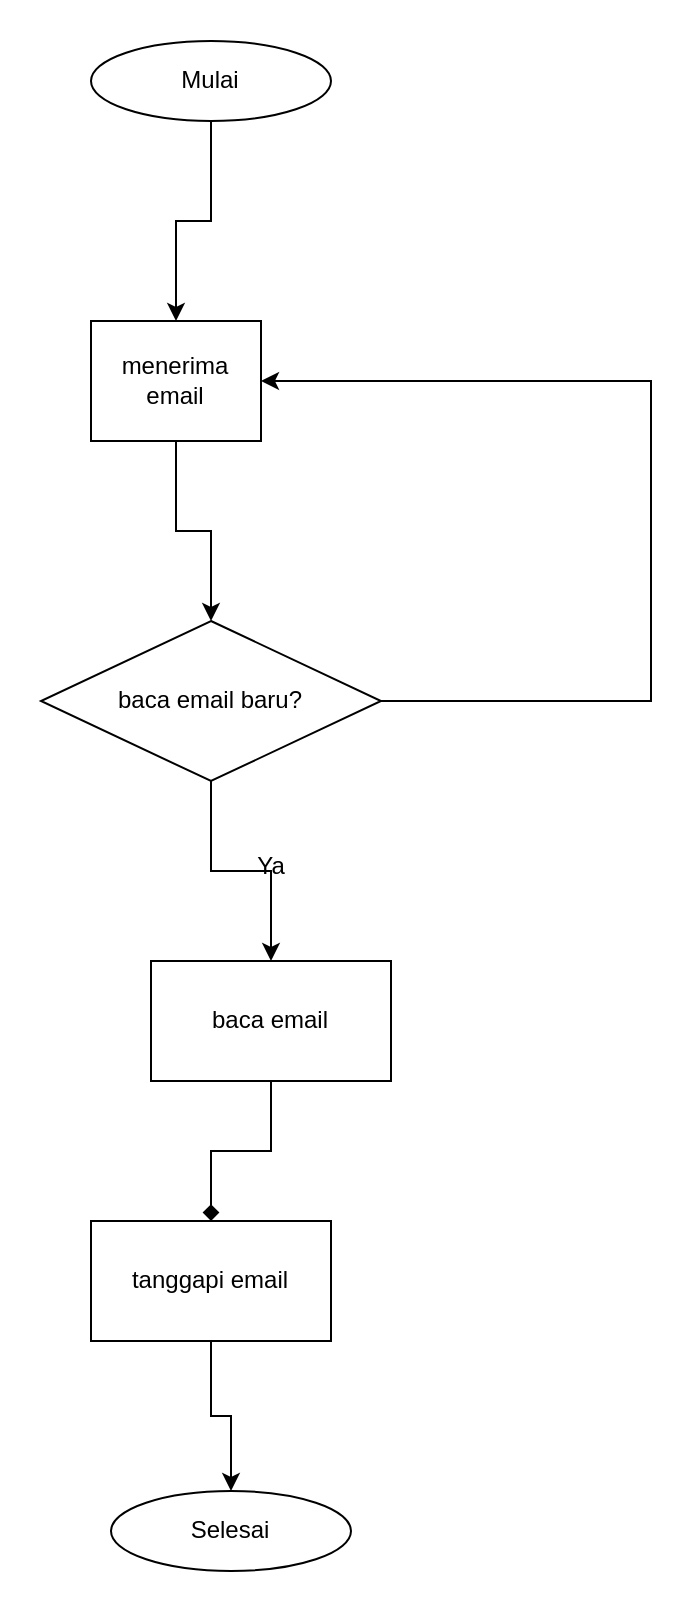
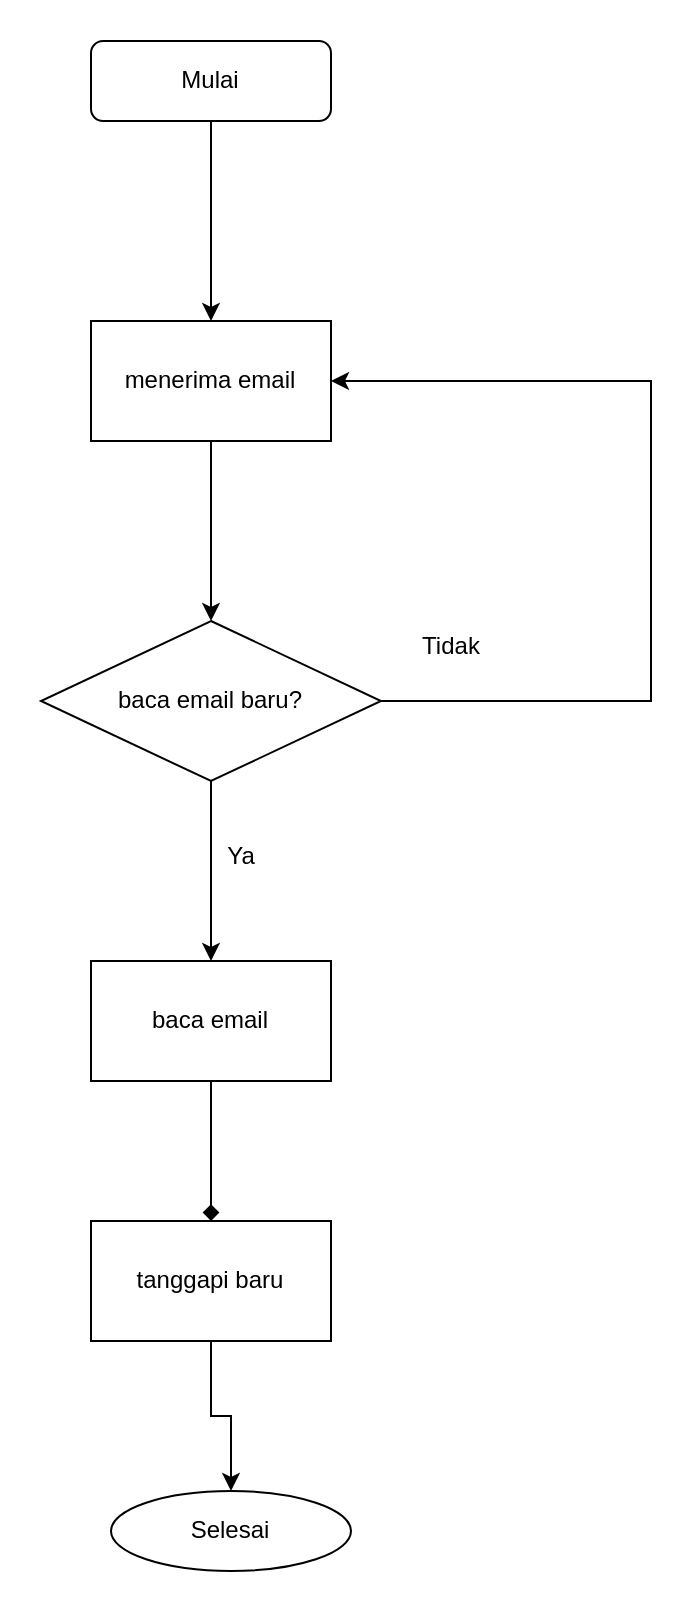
  <mxCell id="0" />
  <mxCell id="1" parent="0" />
  <mxCell id="2" value="" style="edgeStyle=orthogonalEdgeStyle;rounded=0;orthogonalLoop=1;jettySize=auto;html=1;" edge="1" parent="1" source="3" target="5"><mxGeometry relative="1" as="geometry" /></mxCell>
- <mxCell id="3" value="Mulai" style="ellipse;whiteSpace=wrap;html=1;" vertex="1" parent="1"><mxGeometry x="45" y="20" width="120" height="40" as="geometry" /></mxCell>
+ <mxCell id="3" value="Mulai" style="whiteSpace=wrap;html=1;rounded=1;" vertex="1" parent="1"><mxGeometry x="45" y="20" width="120" height="40" as="geometry" /></mxCell>
  <mxCell id="4" value="" style="edgeStyle=orthogonalEdgeStyle;rounded=0;orthogonalLoop=1;jettySize=auto;html=1;" edge="1" parent="1" source="5" target="8"><mxGeometry relative="1" as="geometry" /></mxCell>
- <mxCell id="5" value="menerima email" style="rounded=0;whiteSpace=wrap;html=1;" vertex="1" parent="1"><mxGeometry x="45" y="160" width="85" height="60" as="geometry" /></mxCell>
+ <mxCell id="5" value="menerima email" style="rounded=0;whiteSpace=wrap;html=1;" vertex="1" parent="1"><mxGeometry x="45" y="160" width="120" height="60" as="geometry" /></mxCell>
  <mxCell id="6" value="" style="edgeStyle=orthogonalEdgeStyle;rounded=0;orthogonalLoop=1;jettySize=auto;html=1;" edge="1" parent="1" source="8" target="10"><mxGeometry relative="1" as="geometry" /></mxCell>
  <mxCell id="7" style="edgeStyle=orthogonalEdgeStyle;rounded=0;orthogonalLoop=1;jettySize=auto;html=1;exitX=1;exitY=0.5;exitDx=0;exitDy=0;entryX=1;entryY=0.5;entryDx=0;entryDy=0;" edge="1" parent="1" source="8" target="5"><mxGeometry relative="1" as="geometry"><Array as="points"><mxPoint x="325" y="350" /><mxPoint x="325" y="190" /></Array></mxGeometry></mxCell>
  <mxCell id="8" value="baca email baru?" style="rhombus;whiteSpace=wrap;html=1;" vertex="1" parent="1"><mxGeometry x="20" y="310" width="170" height="80" as="geometry" /></mxCell>
  <mxCell id="9" value="" style="edgeStyle=orthogonalEdgeStyle;rounded=0;orthogonalLoop=1;jettySize=auto;html=1;endArrow=diamond;" edge="1" parent="1" source="10" target="12"><mxGeometry relative="1" as="geometry" /></mxCell>
- <mxCell id="10" value="baca email" style="rounded=0;whiteSpace=wrap;html=1;" vertex="1" parent="1"><mxGeometry x="75" y="480" width="120" height="60" as="geometry" /></mxCell>
+ <mxCell id="10" value="baca email" style="rounded=0;whiteSpace=wrap;html=1;" vertex="1" parent="1"><mxGeometry x="45" y="480" width="120" height="60" as="geometry" /></mxCell>
  <mxCell id="11" value="" style="edgeStyle=orthogonalEdgeStyle;rounded=0;orthogonalLoop=1;jettySize=auto;html=1;" edge="1" parent="1" source="12" target="13"><mxGeometry relative="1" as="geometry" /></mxCell>
- <mxCell id="12" value="tanggapi email" style="rounded=0;whiteSpace=wrap;html=1;" vertex="1" parent="1"><mxGeometry x="45" y="610" width="120" height="60" as="geometry" /></mxCell>
+ <mxCell id="12" value="tanggapi baru" style="rounded=0;whiteSpace=wrap;html=1;" vertex="1" parent="1"><mxGeometry x="45" y="610" width="120" height="60" as="geometry" /></mxCell>
  <mxCell id="13" value="Selesai" style="ellipse;whiteSpace=wrap;html=1;" vertex="1" parent="1"><mxGeometry x="55" y="745" width="120" height="40" as="geometry" /></mxCell>
- <mxCell id="14" value="Ya" style="text;html=1;align=center;verticalAlign=middle;resizable=0;points=[];autosize=1;strokeColor=none;fillColor=none;" vertex="1" parent="1"><mxGeometry x="115" y="418" width="40" height="30" as="geometry" /></mxCell>
+ <mxCell id="14" value="Ya" style="text;html=1;align=center;verticalAlign=middle;resizable=0;points=[];autosize=1;strokeColor=none;fillColor=none;" vertex="1" parent="1"><mxGeometry x="100" y="413" width="40" height="30" as="geometry" /></mxCell>
+ <mxCell id="15" value="Tidak" style="text;html=1;align=center;verticalAlign=middle;resizable=0;points=[];autosize=1;strokeColor=none;fillColor=none;" vertex="1" parent="1"><mxGeometry x="200" y="308" width="50" height="30" as="geometry" /></mxCell>
